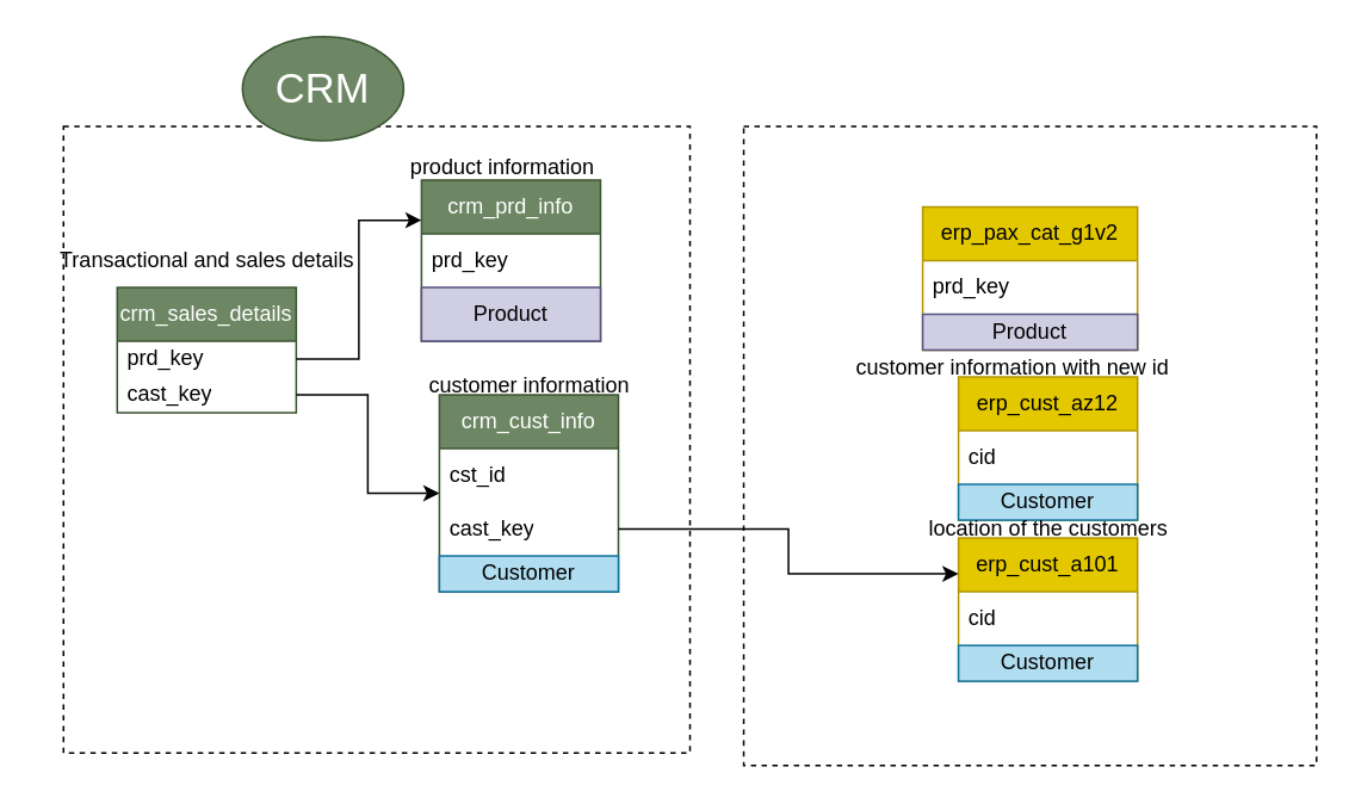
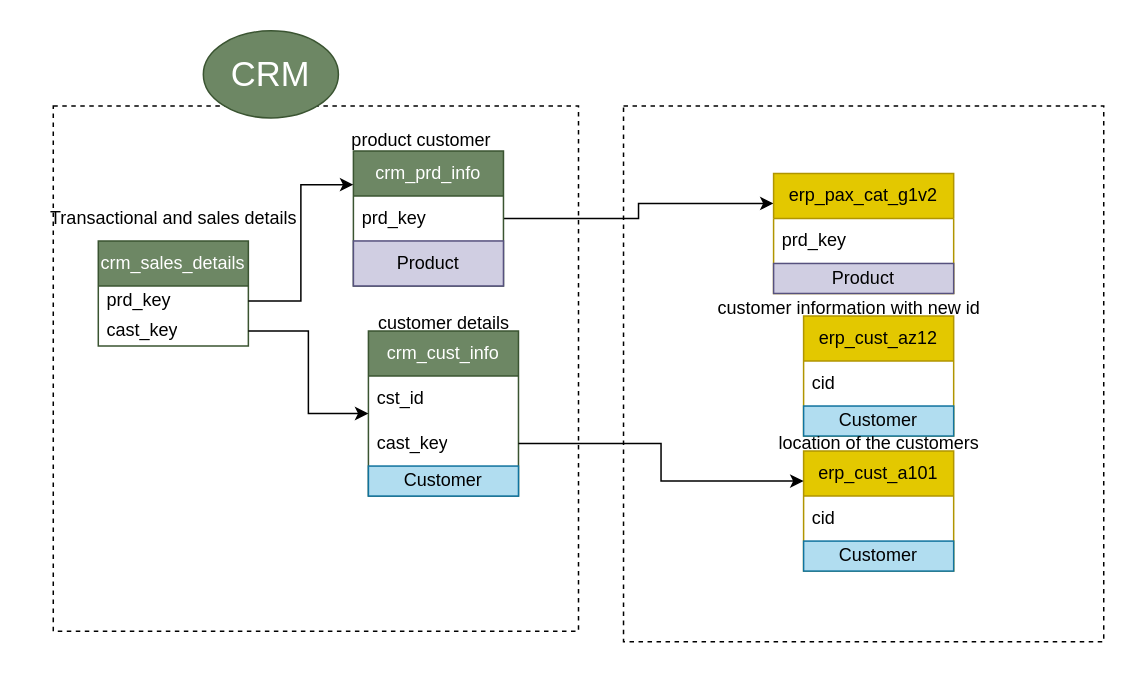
  <mxCell id="0" />
  <mxCell id="1" parent="0" />
  <mxCell id="2" value="crm_cust_info" style="swimlane;fontStyle=0;childLayout=stackLayout;horizontal=1;startSize=30;horizontalStack=0;resizeParent=1;resizeParentMax=0;resizeLast=0;collapsible=1;marginBottom=0;whiteSpace=wrap;html=1;fillColor=#6d8764;fontColor=#ffffff;strokeColor=#3A5431;" parent="1" vertex="1"><mxGeometry x="245" y="220" width="100" height="110" as="geometry" /></mxCell>
  <mxCell id="3" value="cst_id" style="text;strokeColor=none;fillColor=none;align=left;verticalAlign=middle;spacingLeft=4;spacingRight=4;overflow=hidden;points=[[0,0.5],[1,0.5]];portConstraint=eastwest;rotatable=0;whiteSpace=wrap;html=1;" parent="2" vertex="1"><mxGeometry y="30" width="100" height="30" as="geometry" /></mxCell>
  <mxCell id="4" value="cast_key" style="text;strokeColor=none;fillColor=none;align=left;verticalAlign=middle;spacingLeft=4;spacingRight=4;overflow=hidden;points=[[0,0.5],[1,0.5]];portConstraint=eastwest;rotatable=0;whiteSpace=wrap;html=1;" parent="2" vertex="1"><mxGeometry y="60" width="100" height="30" as="geometry" /></mxCell>
  <mxCell id="5" value="Customer" style="whiteSpace=wrap;html=1;fillColor=#b1ddf0;strokeColor=#10739e;fontColor=#000000;" vertex="1" parent="2"><mxGeometry y="90" width="100" height="20" as="geometry" /></mxCell>
- <mxCell id="6" value="customer information" style="text;html=1;align=center;verticalAlign=middle;resizable=0;points=[];autosize=1;strokeColor=none;fillColor=none;" parent="1" vertex="1"><mxGeometry x="225" y="200" width="140" height="30" as="geometry" /></mxCell>
+ <mxCell id="6" value="customer details" style="text;html=1;align=center;verticalAlign=middle;resizable=0;points=[];autosize=1;strokeColor=none;fillColor=none;" parent="1" vertex="1"><mxGeometry x="225" y="200" width="140" height="30" as="geometry" /></mxCell>
+ <mxCell id="7" style="edgeStyle=orthogonalEdgeStyle;rounded=0;orthogonalLoop=1;jettySize=auto;html=1;exitX=1;exitY=0.5;exitDx=0;exitDy=0;entryX=0;entryY=0.25;entryDx=0;entryDy=0;" parent="1" source="8" target="25" edge="1"><mxGeometry relative="1" as="geometry" /></mxCell>
  <mxCell id="8" value="crm_prd_info" style="swimlane;fontStyle=0;childLayout=stackLayout;horizontal=1;startSize=30;horizontalStack=0;resizeParent=1;resizeParentMax=0;resizeLast=0;collapsible=1;marginBottom=0;whiteSpace=wrap;html=1;fillColor=#6d8764;fontColor=#ffffff;strokeColor=#3A5431;" parent="1" vertex="1"><mxGeometry x="235" y="100" width="100" height="90" as="geometry" /></mxCell>
  <mxCell id="9" value="prd_key" style="text;strokeColor=none;fillColor=none;align=left;verticalAlign=middle;spacingLeft=4;spacingRight=4;overflow=hidden;points=[[0,0.5],[1,0.5]];portConstraint=eastwest;rotatable=0;whiteSpace=wrap;html=1;" parent="8" vertex="1"><mxGeometry y="30" width="100" height="30" as="geometry" /></mxCell>
  <mxCell id="10" value="Product" style="whiteSpace=wrap;html=1;fillColor=#d0cee2;strokeColor=#56517e;" vertex="1" parent="8"><mxGeometry y="60" width="100" height="30" as="geometry" /></mxCell>
- <mxCell id="11" value="product information" style="text;html=1;align=center;verticalAlign=middle;resizable=0;points=[];autosize=1;strokeColor=none;fillColor=none;" parent="1" vertex="1"><mxGeometry x="215" y="78" width="130" height="30" as="geometry" /></mxCell>
+ <mxCell id="11" value="product customer" style="text;html=1;align=center;verticalAlign=middle;resizable=0;points=[];autosize=1;strokeColor=none;fillColor=none;" parent="1" vertex="1"><mxGeometry x="215" y="78" width="130" height="30" as="geometry" /></mxCell>
  <mxCell id="12" value="crm_sales_details" style="swimlane;fontStyle=0;childLayout=stackLayout;horizontal=1;startSize=30;horizontalStack=0;resizeParent=1;resizeParentMax=0;resizeLast=0;collapsible=1;marginBottom=0;whiteSpace=wrap;html=1;fillColor=#6d8764;fontColor=#ffffff;strokeColor=#3A5431;" parent="1" vertex="1"><mxGeometry x="65" y="160" width="100" height="70" as="geometry" /></mxCell>
  <mxCell id="13" value="prd_key" style="text;strokeColor=none;fillColor=none;align=left;verticalAlign=middle;spacingLeft=4;spacingRight=4;overflow=hidden;points=[[0,0.5],[1,0.5]];portConstraint=eastwest;rotatable=0;whiteSpace=wrap;html=1;" parent="12" vertex="1"><mxGeometry y="30" width="100" height="20" as="geometry" /></mxCell>
  <mxCell id="14" value="cast_key" style="text;strokeColor=none;fillColor=none;align=left;verticalAlign=middle;spacingLeft=4;spacingRight=4;overflow=hidden;points=[[0,0.5],[1,0.5]];portConstraint=eastwest;rotatable=0;whiteSpace=wrap;html=1;" parent="12" vertex="1"><mxGeometry y="50" width="100" height="20" as="geometry" /></mxCell>
  <mxCell id="15" value="Transactional and sales details" style="text;html=1;align=center;verticalAlign=middle;resizable=0;points=[];autosize=1;strokeColor=none;fillColor=none;" parent="1" vertex="1"><mxGeometry x="20" y="130" width="190" height="30" as="geometry" /></mxCell>
  <mxCell id="16" style="edgeStyle=orthogonalEdgeStyle;rounded=0;orthogonalLoop=1;jettySize=auto;html=1;exitX=1;exitY=0.5;exitDx=0;exitDy=0;entryX=0;entryY=0.25;entryDx=0;entryDy=0;" parent="1" source="13" target="8" edge="1"><mxGeometry relative="1" as="geometry" /></mxCell>
  <mxCell id="17" style="edgeStyle=orthogonalEdgeStyle;rounded=0;orthogonalLoop=1;jettySize=auto;html=1;exitX=1;exitY=0.5;exitDx=0;exitDy=0;" parent="1" source="14" target="2" edge="1"><mxGeometry relative="1" as="geometry" /></mxCell>
  <mxCell id="18" value="erp_cust_az12" style="swimlane;fontStyle=0;childLayout=stackLayout;horizontal=1;startSize=30;horizontalStack=0;resizeParent=1;resizeParentMax=0;resizeLast=0;collapsible=1;marginBottom=0;whiteSpace=wrap;html=1;fillColor=#e3c800;fontColor=#000000;strokeColor=#B09500;" parent="1" vertex="1"><mxGeometry x="535" y="210" width="100" height="80" as="geometry" /></mxCell>
  <mxCell id="19" value="cid" style="text;strokeColor=none;fillColor=none;align=left;verticalAlign=middle;spacingLeft=4;spacingRight=4;overflow=hidden;points=[[0,0.5],[1,0.5]];portConstraint=eastwest;rotatable=0;whiteSpace=wrap;html=1;" parent="18" vertex="1"><mxGeometry y="30" width="100" height="30" as="geometry" /></mxCell>
  <mxCell id="20" value="Customer" style="whiteSpace=wrap;html=1;fillColor=#b1ddf0;strokeColor=#10739e;fontColor=#000000;" vertex="1" parent="18"><mxGeometry y="60" width="100" height="20" as="geometry" /></mxCell>
  <mxCell id="21" value="customer information with new id" style="text;html=1;align=center;verticalAlign=middle;resizable=0;points=[];autosize=1;strokeColor=none;fillColor=none;" parent="1" vertex="1"><mxGeometry x="465" y="190" width="200" height="30" as="geometry" /></mxCell>
  <mxCell id="22" value="erp_cust_a101" style="swimlane;fontStyle=0;childLayout=stackLayout;horizontal=1;startSize=30;horizontalStack=0;resizeParent=1;resizeParentMax=0;resizeLast=0;collapsible=1;marginBottom=0;whiteSpace=wrap;html=1;fillColor=#e3c800;fontColor=#000000;strokeColor=#B09500;" parent="1" vertex="1"><mxGeometry x="535" y="300" width="100" height="80" as="geometry" /></mxCell>
  <mxCell id="23" value="cid" style="text;strokeColor=none;fillColor=none;align=left;verticalAlign=middle;spacingLeft=4;spacingRight=4;overflow=hidden;points=[[0,0.5],[1,0.5]];portConstraint=eastwest;rotatable=0;whiteSpace=wrap;html=1;" parent="22" vertex="1"><mxGeometry y="30" width="100" height="30" as="geometry" /></mxCell>
  <mxCell id="24" value="Customer" style="whiteSpace=wrap;html=1;fillColor=#b1ddf0;strokeColor=#10739e;fontColor=#000000;" vertex="1" parent="22"><mxGeometry y="60" width="100" height="20" as="geometry" /></mxCell>
  <mxCell id="25" value="erp_pax_cat_g1v2" style="swimlane;fontStyle=0;childLayout=stackLayout;horizontal=1;startSize=30;horizontalStack=0;resizeParent=1;resizeParentMax=0;resizeLast=0;collapsible=1;marginBottom=0;whiteSpace=wrap;html=1;fillColor=#e3c800;fontColor=#000000;strokeColor=#B09500;" parent="1" vertex="1"><mxGeometry x="515" y="115" width="120" height="80" as="geometry" /></mxCell>
  <mxCell id="26" value="prd_key" style="text;strokeColor=none;fillColor=none;align=left;verticalAlign=middle;spacingLeft=4;spacingRight=4;overflow=hidden;points=[[0,0.5],[1,0.5]];portConstraint=eastwest;rotatable=0;whiteSpace=wrap;html=1;" parent="25" vertex="1"><mxGeometry y="30" width="120" height="30" as="geometry" /></mxCell>
  <mxCell id="27" value="Product" style="whiteSpace=wrap;html=1;fillColor=#d0cee2;strokeColor=#56517e;" vertex="1" parent="25"><mxGeometry y="60" width="120" height="20" as="geometry" /></mxCell>
  <mxCell id="28" style="edgeStyle=orthogonalEdgeStyle;rounded=0;orthogonalLoop=1;jettySize=auto;html=1;exitX=1;exitY=0.5;exitDx=0;exitDy=0;entryX=0;entryY=0.25;entryDx=0;entryDy=0;" parent="1" source="4" target="22" edge="1"><mxGeometry relative="1" as="geometry" /></mxCell>
  <mxCell id="29" value="location of the customers" style="text;html=1;align=center;verticalAlign=middle;resizable=0;points=[];autosize=1;strokeColor=none;fillColor=none;" parent="1" vertex="1"><mxGeometry x="505" y="280" width="160" height="30" as="geometry" /></mxCell>
  <mxCell id="30" value="" style="rounded=0;whiteSpace=wrap;html=1;dashed=1;fillColor=none;" parent="1" vertex="1"><mxGeometry x="35" y="70" width="350" height="350" as="geometry" /></mxCell>
  <mxCell id="31" value="" style="rounded=0;whiteSpace=wrap;html=1;fillColor=none;dashed=1;" parent="1" vertex="1"><mxGeometry x="415" y="70" width="320" height="357" as="geometry" /></mxCell>
  <mxCell id="32" value="&lt;font style=&quot;font-size: 23px;&quot;&gt;CRM&lt;/font&gt;" style="ellipse;whiteSpace=wrap;html=1;fillColor=#6d8764;fontColor=#ffffff;strokeColor=#3A5431;" parent="1" vertex="1"><mxGeometry x="135" y="20" width="90" height="58" as="geometry" /></mxCell>
